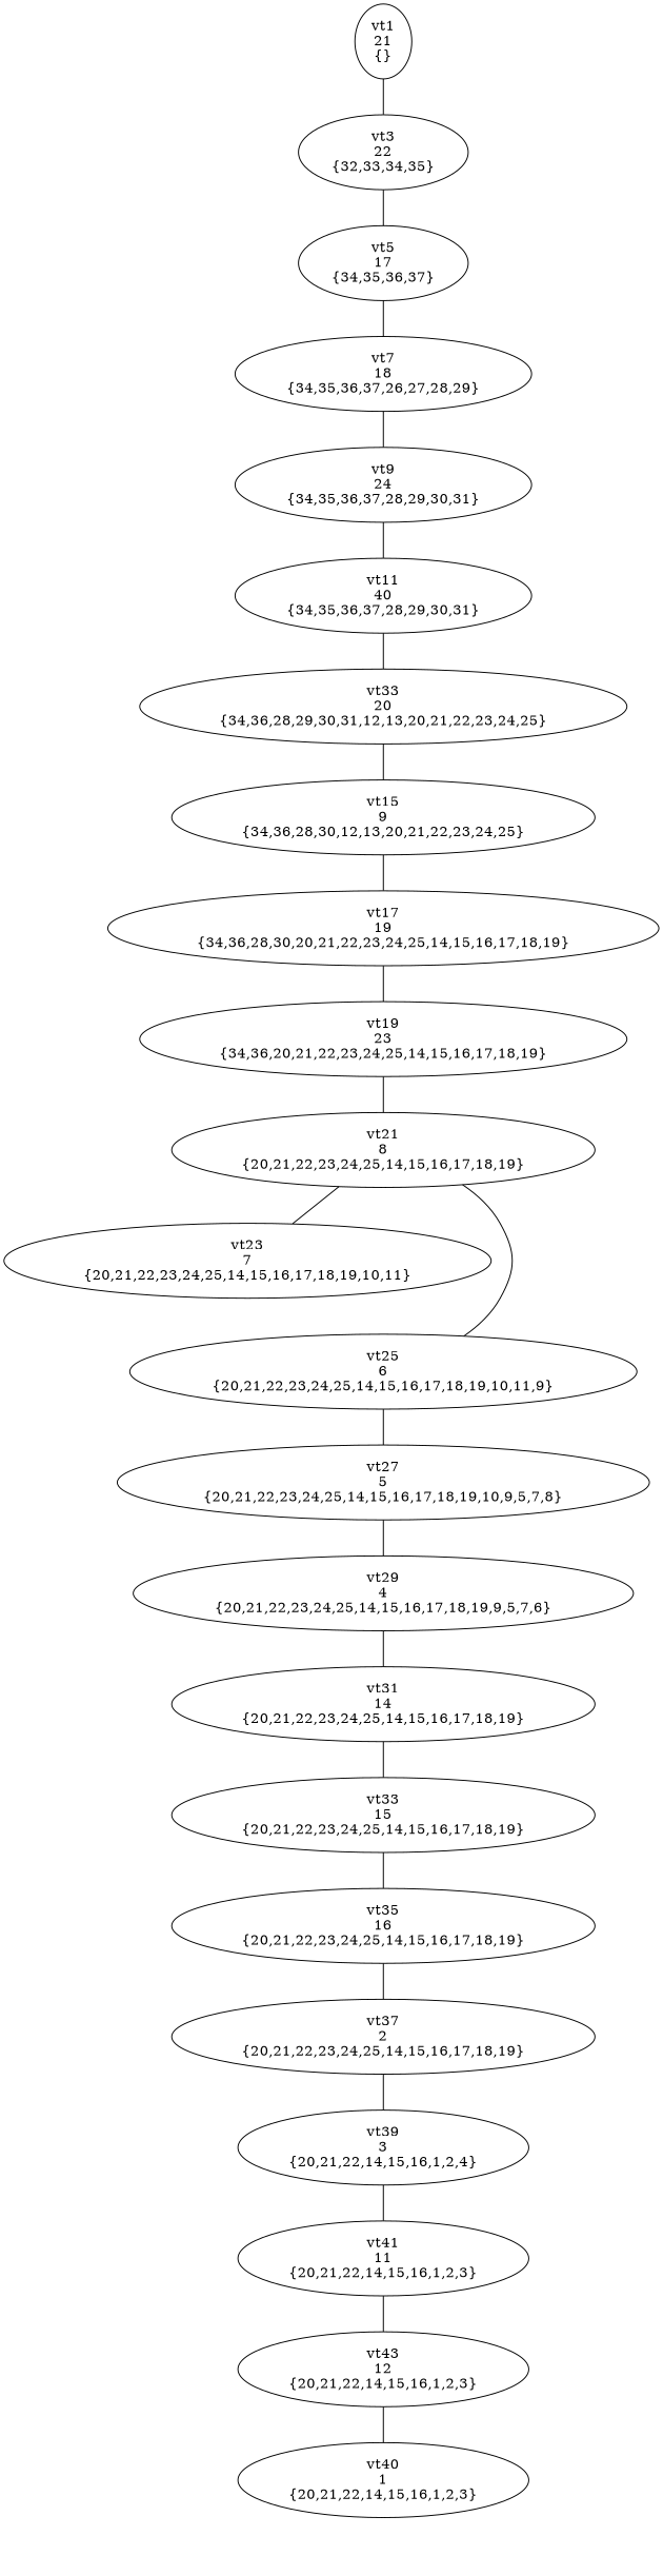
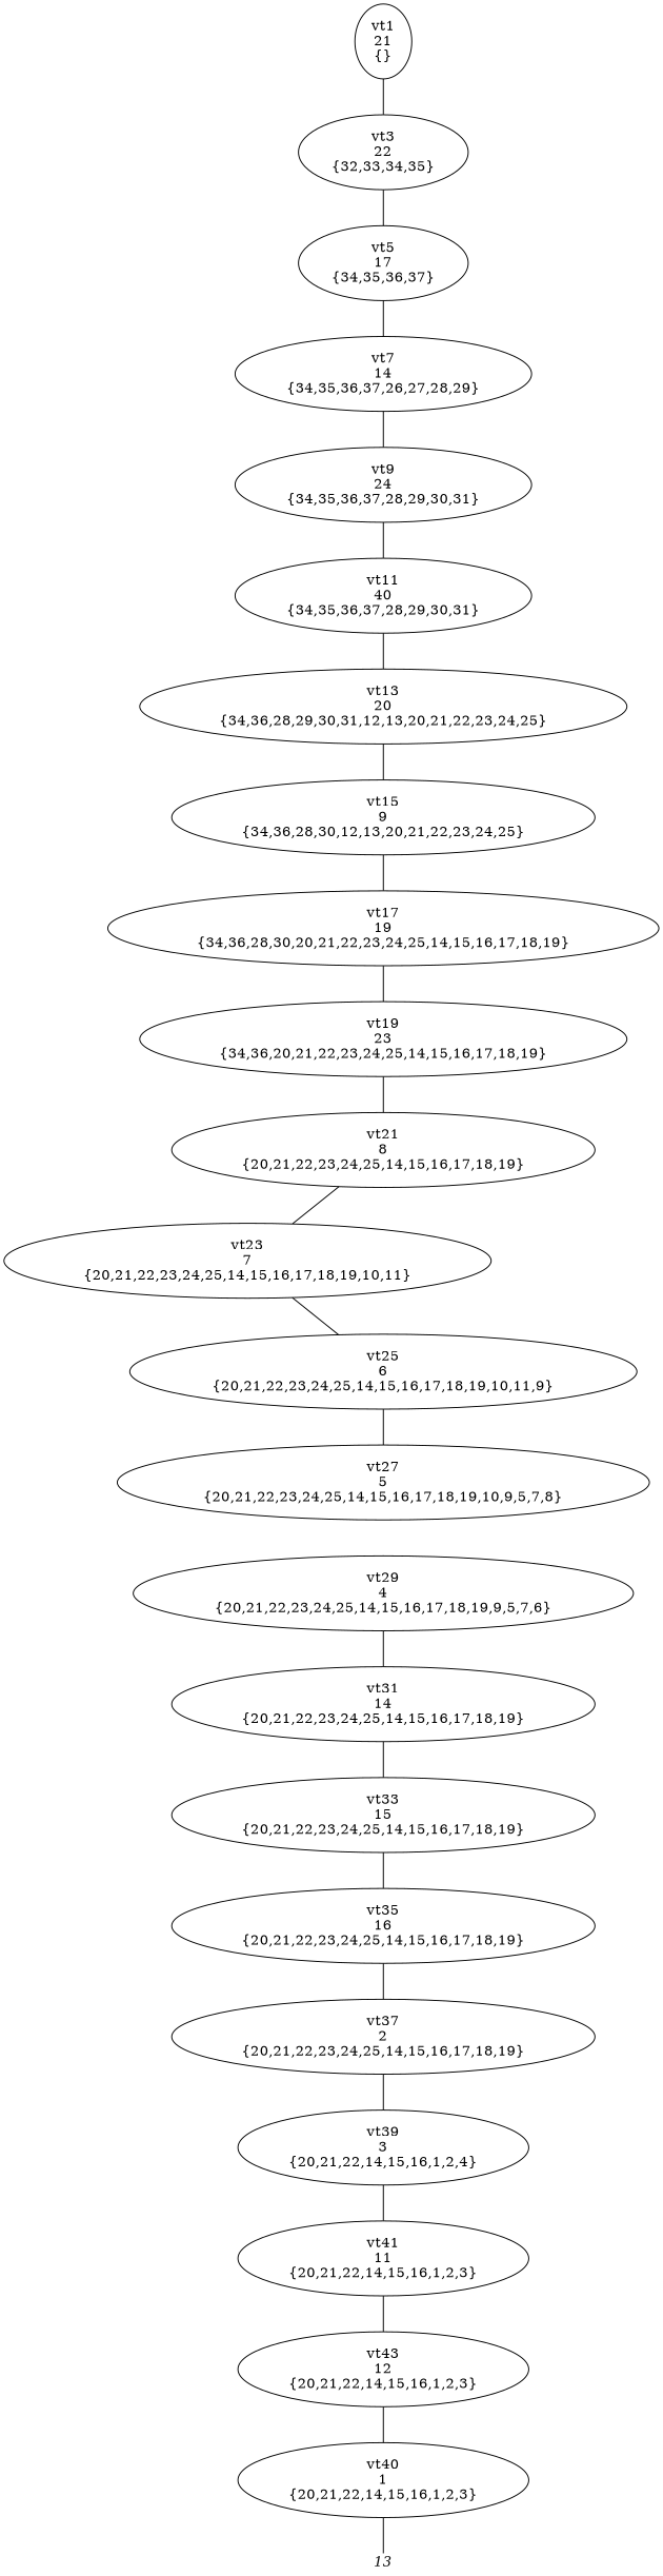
  digraph {
    node [shape=ellipse]
    edge [arrowhead=none]
    n1 [label="vt1\n21\n{}"]
    n2 [label="vt3\n22\n{32,33,34,35}"]
    n3 [label="vt5\n17\n{34,35,36,37}"]
-   n4 [label="vt7\n18\n{34,35,36,37,26,27,28,29}"]
+   n4 [label="vt7\n14\n{34,35,36,37,26,27,28,29}"]
    n5 [label="vt9\n24\n{34,35,36,37,28,29,30,31}"]
    n6 [label="vt11\n40\n{34,35,36,37,28,29,30,31}"]
-   n7 [label="vt33\n20\n{34,36,28,29,30,31,12,13,20,21,22,23,24,25}"]
+   n7 [label="vt13\n20\n{34,36,28,29,30,31,12,13,20,21,22,23,24,25}"]
    n8 [label="vt15\n9\n{34,36,28,30,12,13,20,21,22,23,24,25}"]
    n9 [label="vt17\n19\n{34,36,28,30,20,21,22,23,24,25,14,15,16,17,18,19}"]
    n10 [label="vt19\n23\n{34,36,20,21,22,23,24,25,14,15,16,17,18,19}"]
    n11 [label="vt21\n8\n{20,21,22,23,24,25,14,15,16,17,18,19}"]
    n12 [label="vt23\n7\n{20,21,22,23,24,25,14,15,16,17,18,19,10,11}"]
    n13 [label="vt25\n6\n{20,21,22,23,24,25,14,15,16,17,18,19,10,11,9}"]
    n14 [label="vt27\n5\n{20,21,22,23,24,25,14,15,16,17,18,19,10,9,5,7,8}"]
    n15 [label="vt29\n4\n{20,21,22,23,24,25,14,15,16,17,18,19,9,5,7,6}"]
    n16 [label="vt31\n14\n{20,21,22,23,24,25,14,15,16,17,18,19}"]
    n17 [label="vt33\n15\n{20,21,22,23,24,25,14,15,16,17,18,19}"]
    n18 [label="vt35\n16\n{20,21,22,23,24,25,14,15,16,17,18,19}"]
    n19 [label="vt37\n2\n{20,21,22,23,24,25,14,15,16,17,18,19}"]
    n20 [label="vt39\n3\n{20,21,22,14,15,16,1,2,4}"]
    n21 [label="vt41\n11\n{20,21,22,14,15,16,1,2,3}"]
    n22 [label="vt43\n12\n{20,21,22,14,15,16,1,2,3}"]
    n23 [label="vt40\n1\n{20,21,22,14,15,16,1,2,3}"]
+   n24 [fixedsize=true fontname="Times-Italic" fontsize=14 height=.25 label=13 shape=plaintext width=.25]
    n1 -> n2
    n2 -> n3
    n3 -> n4
    n4 -> n5
    n5 -> n6
    n6 -> n7
    n7 -> n8
    n8 -> n9
    n9 -> n10
    n10 -> n11
    n11 -> n12
-   n11 -> n13
+   n12 -> n13
    n13 -> n14
-   n14 -> n15
    n15 -> n16
    n16 -> n17
    n17 -> n18
    n18 -> n19
    n19 -> n20
    n20 -> n21
    n21 -> n22
    n22 -> n23
+   n23 -> n24
  }
